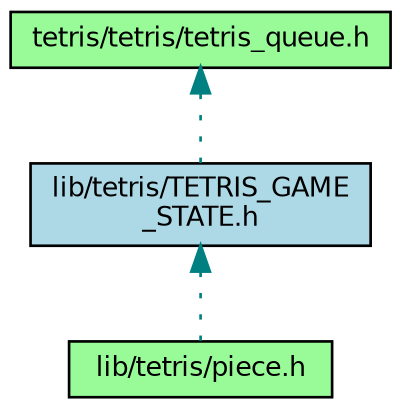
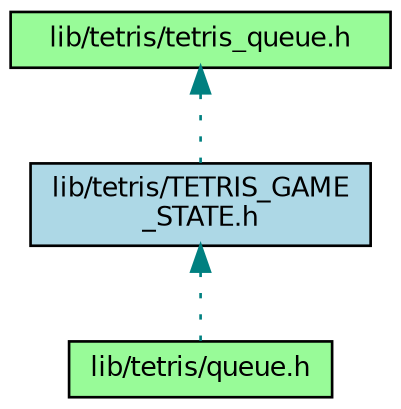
  digraph {
    node [color=black fillcolor=palegreen fontname=Helvetica fontsize=10 shape=record style=filled]
    edge [color=teal dir=back fontname=Helvetica fontsize=10 labelfontname=Helvetica labelfontsize=10 style=dotted]
-   n1 [fontcolor=black height=0.2 label="tetris/tetris/tetris_queue.h" width=0.4]
+   n1 [fontcolor=black height=0.2 label="lib/tetris/tetris_queue.h" width=0.4]
    n2 [fillcolor=lightblue height=0.2 label="lib/tetris/TETRIS_GAME\l_STATE.h" width=0.4]
-   n3 [height=0.2 label="lib/tetris/piece.h" width=0.4]
+   n3 [height=0.2 label="lib/tetris/queue.h" width=0.4]
    n1 -> n2
    n2 -> n3
  }
